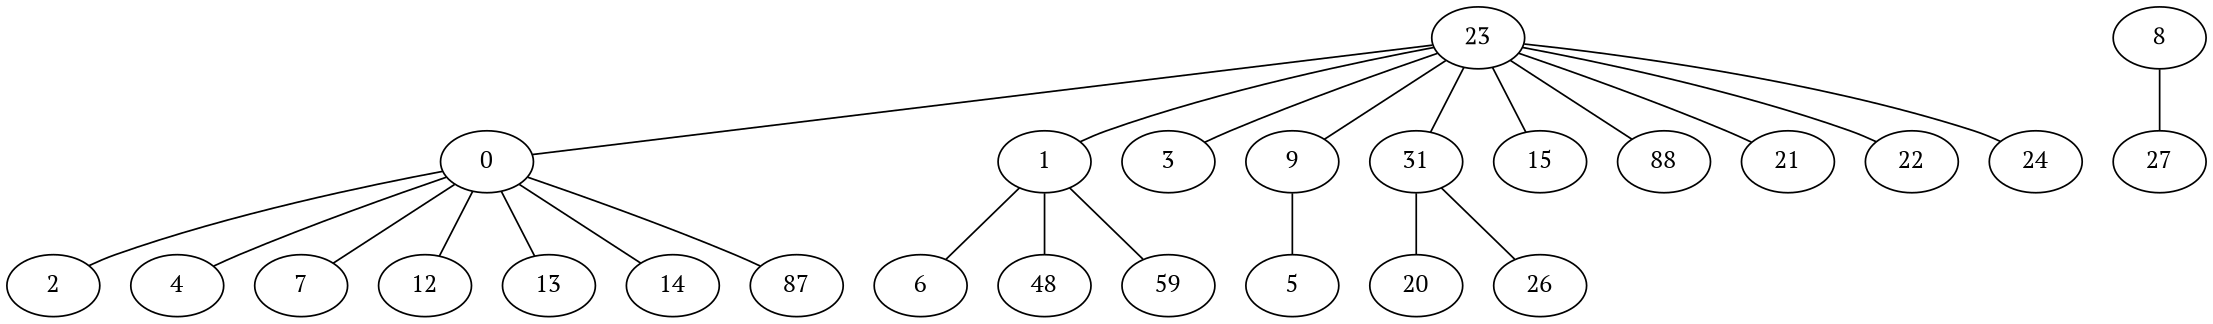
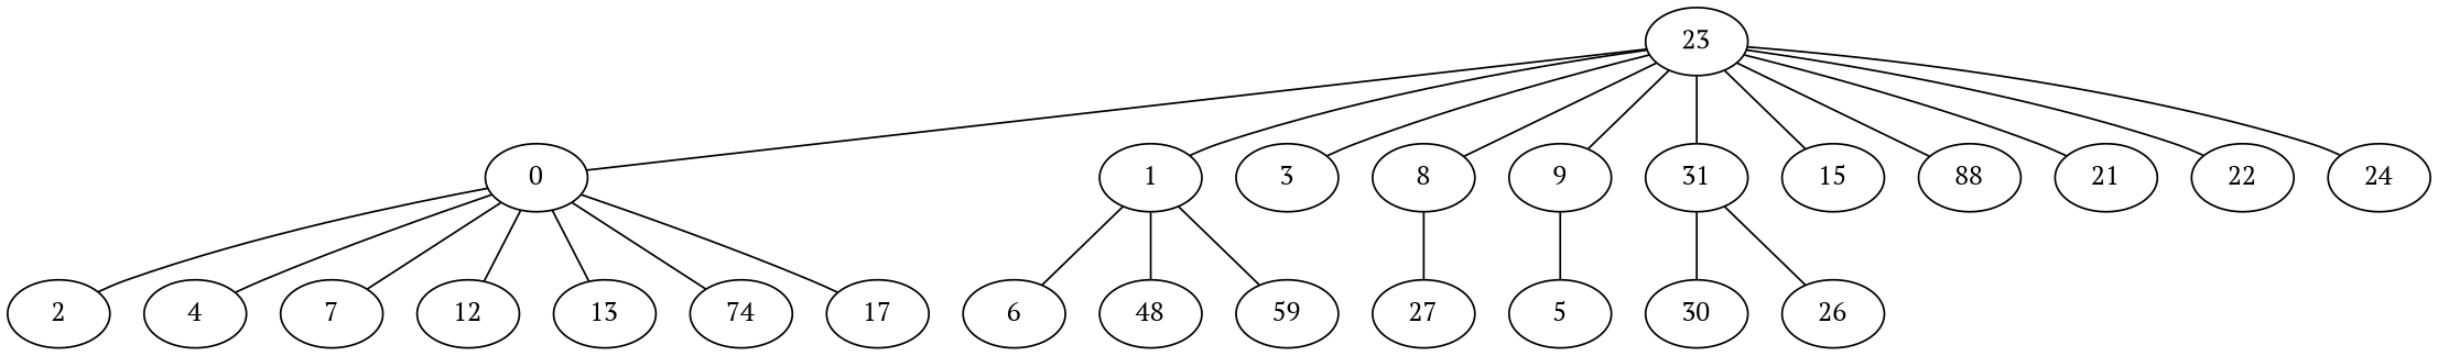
  graph {
    fontname="PT Serif"
    node [fontname="PT Serif"]
    edge [fontname="PT Serif"]
    23
    0
    1
    3
    8
    9
    n7 [label=31]
    15
    n9 [label=88]
    21
    22
    24
    2
    4
    7
    12
    13
-   14
-   17 [label=87]
+   14 [label=74]
+   17
    6
    n21 [label=48]
    n22 [label=59]
    27
    5
-   20
+   20 [label=30]
    26
    23 -- 0
    23 -- 1
    23 -- 3
+   23 -- 8
    23 -- 9
    23 -- n7
    23 -- 15
    23 -- n9
    23 -- 21
    23 -- 22
    23 -- 24
    0 -- 2
    0 -- 4
    0 -- 7
    0 -- 12
    0 -- 13
    0 -- 14
    0 -- 17
    1 -- 6
    1 -- n21
    1 -- n22
    8 -- 27
    9 -- 5
    n7 -- 20
    n7 -- 26
  }
